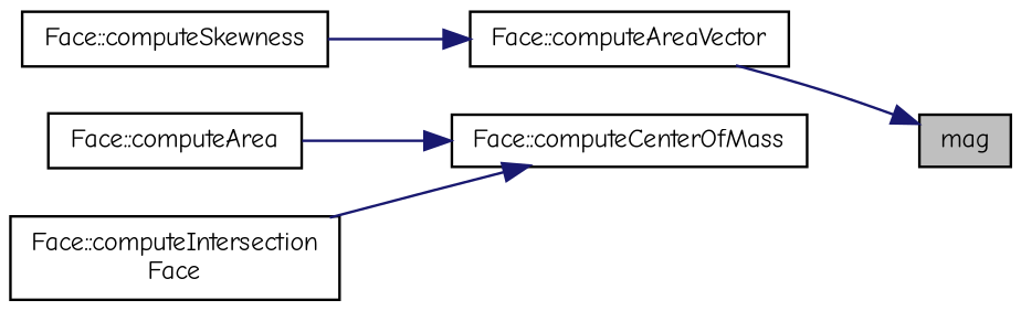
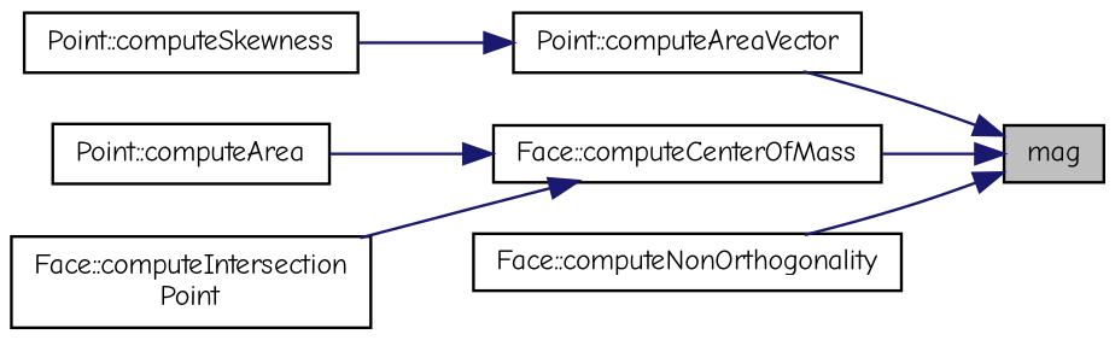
  digraph {
    fontname="Comic Neue"
    rankdir=RL
    node [color=black fillcolor=white fontname="Comic Neue" fontsize=10 shape=record style=filled]
    edge [color=midnightblue dir=back fontname="Comic Neue" fontsize=10 labelfontname=Helvetica labelfontsize=10 style=solid]
    n1 [fillcolor=grey75 fontcolor=black height=0.2 label=mag width=0.4]
-   n2 [height=0.2 label="Face::computeAreaVector" width=0.4]
+   n2 [height=0.2 label="Point::computeAreaVector" width=0.4]
    n3 [height=0.2 label="Face::computeCenterOfMass" width=0.4]
-   n5 [height=0.2 label="Face::computeArea" width=0.4]
-   n6 [height=0.2 label="Face::computeSkewness" width=0.4]
-   n7 [height=0.2 label="Face::computeIntersection\lFace" width=0.4]
+   n4 [height=0.2 label="Face::computeNonOrthogonality" width=0.4]
+   n5 [height=0.2 label="Point::computeArea" width=0.4]
+   n6 [height=0.2 label="Point::computeSkewness" width=0.4]
+   n7 [height=0.2 label="Face::computeIntersection\lPoint" width=0.4]
    n1 -> n2
+   n1 -> n3
+   n1 -> n4
    n2 -> n6
    n3 -> n5
    n3 -> n7
  }
